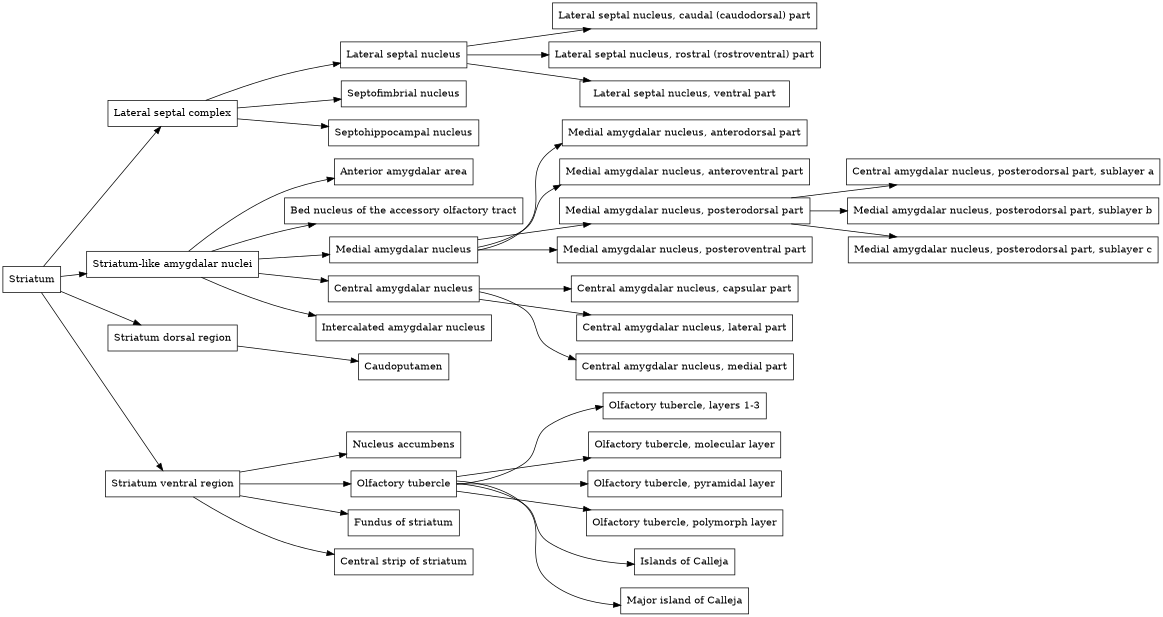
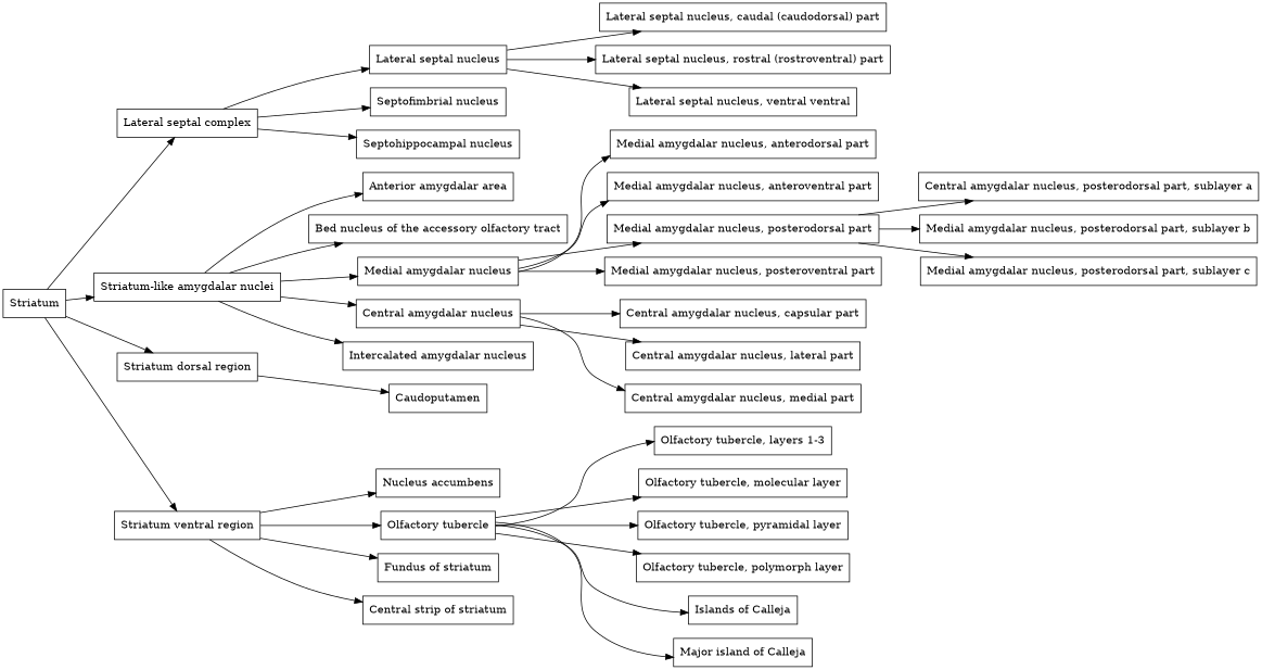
  digraph {
    rankdir=LR
    node [shape=box]
    Striatum
    "Lateral septal complex"
    "Striatum-like amygdalar nuclei"
    "Striatum dorsal region"
    "Striatum ventral region"
    "Lateral septal nucleus"
    "Septofimbrial nucleus"
    "Septohippocampal nucleus"
    "Anterior amygdalar area"
    "Bed nucleus of the accessory olfactory tract"
    "Medial amygdalar nucleus"
    "Central amygdalar nucleus"
    "Intercalated amygdalar nucleus"
    Caudoputamen
    "Nucleus accumbens"
    "Olfactory tubercle"
    "Fundus of striatum"
    n18 [label="Central strip of striatum"]
    "Lateral septal nucleus, caudal (caudodorsal) part"
    "Lateral septal nucleus, rostral (rostroventral) part"
-   "Lateral septal nucleus, ventral part"
+   "Lateral septal nucleus, ventral part" [label="Lateral septal nucleus, ventral ventral"]
    "Medial amygdalar nucleus, anterodorsal part"
    "Medial amygdalar nucleus, anteroventral part"
    "Medial amygdalar nucleus, posterodorsal part"
    "Medial amygdalar nucleus, posteroventral part"
    "Central amygdalar nucleus, capsular part"
    "Central amygdalar nucleus, lateral part"
    "Central amygdalar nucleus, medial part"
    n29 [label="Central amygdalar nucleus, posterodorsal part, sublayer a"]
    "Medial amygdalar nucleus, posterodorsal part, sublayer b"
    "Medial amygdalar nucleus, posterodorsal part, sublayer c"
    "Olfactory tubercle, layers 1-3"
    "Olfactory tubercle, molecular layer"
    "Olfactory tubercle, pyramidal layer"
    "Olfactory tubercle, polymorph layer"
    "Islands of Calleja"
    "Major island of Calleja"
    Striatum -> "Lateral septal complex"
    Striatum -> "Striatum-like amygdalar nuclei"
    Striatum -> "Striatum dorsal region"
    Striatum -> "Striatum ventral region"
    "Lateral septal complex" -> "Lateral septal nucleus"
    "Lateral septal complex" -> "Septofimbrial nucleus"
    "Lateral septal complex" -> "Septohippocampal nucleus"
    "Striatum-like amygdalar nuclei" -> "Anterior amygdalar area"
    "Striatum-like amygdalar nuclei" -> "Bed nucleus of the accessory olfactory tract"
    "Striatum-like amygdalar nuclei" -> "Medial amygdalar nucleus"
    "Striatum-like amygdalar nuclei" -> "Central amygdalar nucleus"
    "Striatum-like amygdalar nuclei" -> "Intercalated amygdalar nucleus"
    "Striatum dorsal region" -> Caudoputamen
    "Striatum ventral region" -> "Nucleus accumbens"
    "Striatum ventral region" -> "Olfactory tubercle"
    "Striatum ventral region" -> "Fundus of striatum"
    "Striatum ventral region" -> n18
    "Lateral septal nucleus" -> "Lateral septal nucleus, caudal (caudodorsal) part"
    "Lateral septal nucleus" -> "Lateral septal nucleus, rostral (rostroventral) part"
    "Lateral septal nucleus" -> "Lateral septal nucleus, ventral part"
    "Medial amygdalar nucleus" -> "Medial amygdalar nucleus, anterodorsal part"
    "Medial amygdalar nucleus" -> "Medial amygdalar nucleus, anteroventral part"
    "Medial amygdalar nucleus" -> "Medial amygdalar nucleus, posterodorsal part"
    "Medial amygdalar nucleus" -> "Medial amygdalar nucleus, posteroventral part"
    "Central amygdalar nucleus" -> "Central amygdalar nucleus, capsular part"
    "Central amygdalar nucleus" -> "Central amygdalar nucleus, lateral part"
    "Central amygdalar nucleus" -> "Central amygdalar nucleus, medial part"
    "Olfactory tubercle" -> "Olfactory tubercle, layers 1-3"
    "Olfactory tubercle" -> "Olfactory tubercle, molecular layer"
    "Olfactory tubercle" -> "Olfactory tubercle, pyramidal layer"
    "Olfactory tubercle" -> "Olfactory tubercle, polymorph layer"
    "Olfactory tubercle" -> "Islands of Calleja"
    "Olfactory tubercle" -> "Major island of Calleja"
    "Medial amygdalar nucleus, posterodorsal part" -> n29
    "Medial amygdalar nucleus, posterodorsal part" -> "Medial amygdalar nucleus, posterodorsal part, sublayer b"
    "Medial amygdalar nucleus, posterodorsal part" -> "Medial amygdalar nucleus, posterodorsal part, sublayer c"
  }
